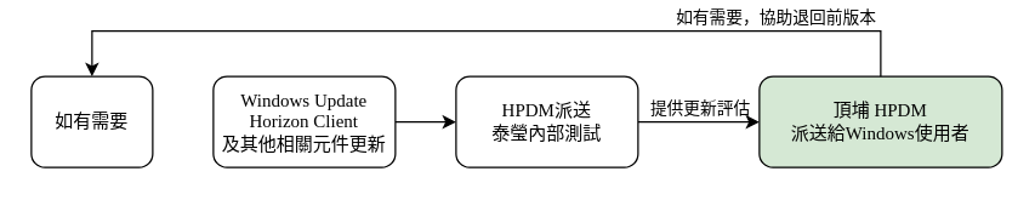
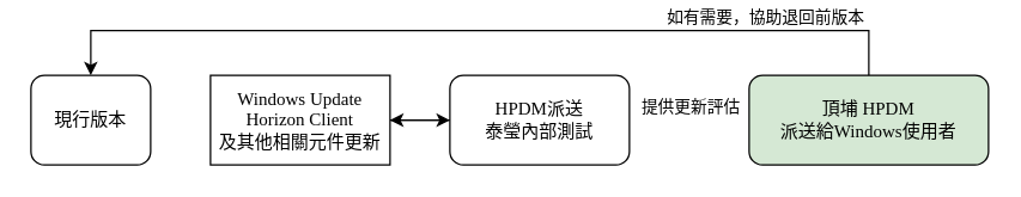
  <mxCell id="0" />
  <mxCell id="1" parent="0" />
- <mxCell id="2" value="如有需要" style="rounded=1;whiteSpace=wrap;html=1;fontSize=12;glass=0;strokeWidth=1;shadow=0;fontFamily=微軟正黑體;" vertex="1" parent="1"><mxGeometry x="20" y="50" width="80" height="60" as="geometry" /></mxCell>
+ <mxCell id="2" value="現行版本" style="rounded=1;whiteSpace=wrap;html=1;fontSize=12;glass=0;strokeWidth=1;shadow=0;fontFamily=微軟正黑體;" vertex="1" parent="1"><mxGeometry x="20" y="50" width="80" height="60" as="geometry" /></mxCell>
  <mxCell id="3" value="" style="edgeStyle=orthogonalEdgeStyle;rounded=0;orthogonalLoop=1;jettySize=auto;html=1;exitX=1;exitY=0.5;exitDx=0;exitDy=0;fontFamily=微軟正黑體;" edge="1" parent="1" source="8"><mxGeometry relative="1" as="geometry"><mxPoint x="269" y="80" as="sourcePoint" /><mxPoint x="300" y="80" as="targetPoint" /></mxGeometry></mxCell>
  <mxCell id="4" style="edgeStyle=orthogonalEdgeStyle;rounded=0;orthogonalLoop=1;jettySize=auto;html=1;exitX=0.5;exitY=0;exitDx=0;exitDy=0;fontFamily=微軟正黑體;" edge="1" parent="1" source="7" target="2"><mxGeometry relative="1" as="geometry"><Array as="points"><mxPoint x="580" y="50" /><mxPoint x="580" y="20" /><mxPoint x="60" y="20" /></Array></mxGeometry></mxCell>
  <mxCell id="5" value="如有需要，協助退回前版本" style="edgeLabel;html=1;align=center;verticalAlign=middle;resizable=0;points=[];fontFamily=微軟正黑體;" vertex="1" connectable="0" parent="4"><mxGeometry x="-0.178" y="-2" relative="1" as="geometry"><mxPoint x="138" y="-8" as="offset" /></mxGeometry></mxCell>
  <mxCell id="6" value="提供更新評估" style="edgeLabel;html=1;align=center;verticalAlign=middle;resizable=0;points=[];fontFamily=微軟正黑體;" vertex="1" connectable="0" parent="4"><mxGeometry x="-0.178" y="-2" relative="1" as="geometry"><mxPoint x="88" y="52" as="offset" /></mxGeometry></mxCell>
  <mxCell id="7" value="&lt;div&gt;頂埔 HPDM&lt;br&gt;派送給Windows使用者&lt;br&gt;&lt;/div&gt;" style="rounded=1;whiteSpace=wrap;html=1;fontSize=12;glass=0;strokeWidth=1;shadow=0;fontFamily=微軟正黑體;fillColor=#d5e8d4;" vertex="1" parent="1"><mxGeometry x="500" y="50" width="160" height="60" as="geometry" /></mxCell>
- <mxCell id="8" value="&lt;div&gt;Windows Update &lt;/div&gt;Horizon Client&lt;br&gt;及其他相關元件更新" style="rounded=1;whiteSpace=wrap;html=1;fontFamily=微軟正黑體;" vertex="1" parent="1"><mxGeometry x="140" y="50" width="120" height="60" as="geometry" /></mxCell>
- <mxCell id="9" value="" style="edgeStyle=orthogonalEdgeStyle;rounded=0;orthogonalLoop=1;jettySize=auto;html=1;" edge="1" parent="1" source="10" target="7"><mxGeometry relative="1" as="geometry" /></mxCell>
+ <mxCell id="8" value="&lt;div&gt;Windows Update &lt;/div&gt;Horizon Client&lt;br&gt;及其他相關元件更新" style="whiteSpace=wrap;html=1;fontFamily=微軟正黑體;rounded=0;" vertex="1" parent="1"><mxGeometry x="140" y="50" width="120" height="60" as="geometry" /></mxCell>
+ <mxCell id="9" value="" style="edgeStyle=orthogonalEdgeStyle;rounded=0;orthogonalLoop=1;jettySize=auto;html=1;" edge="1" parent="1" source="10" target="8"><mxGeometry relative="1" as="geometry" /></mxCell>
  <mxCell id="10" value="HPDM派送&lt;br&gt;泰瑩內部測試" style="rounded=1;whiteSpace=wrap;html=1;fontFamily=微軟正黑體;" vertex="1" parent="1"><mxGeometry x="300" y="50" width="120" height="60" as="geometry" /></mxCell>
